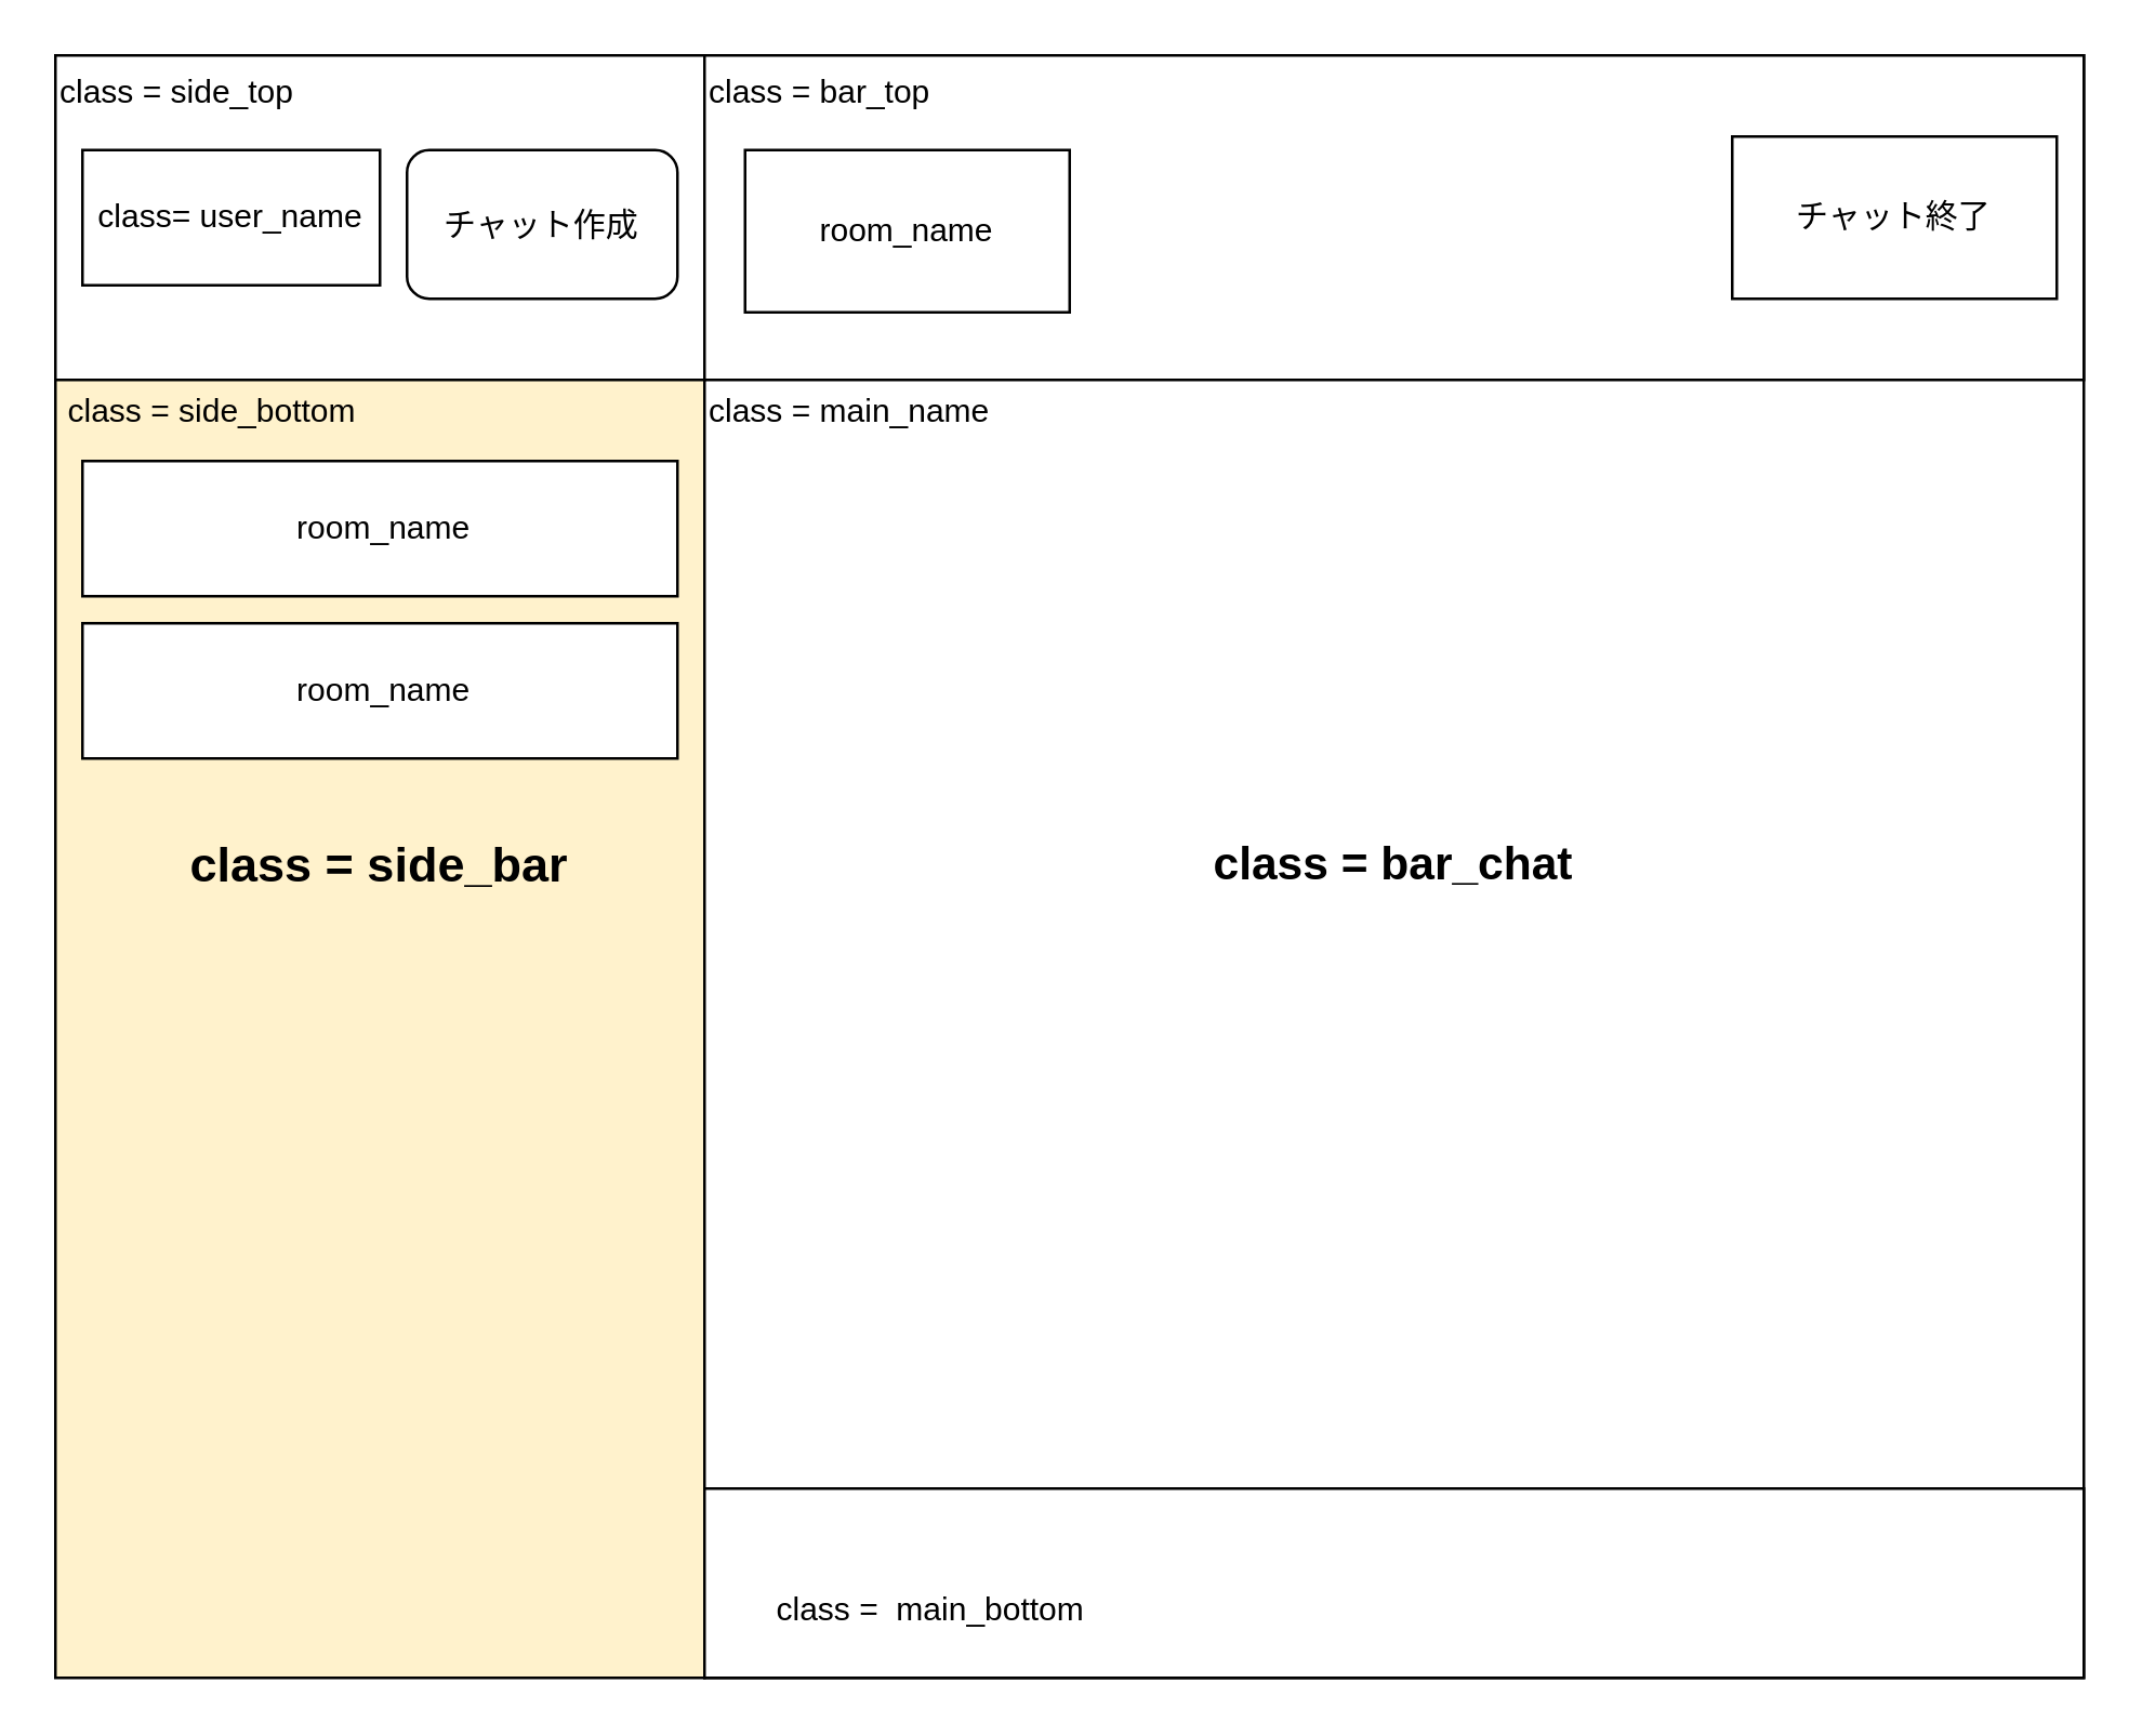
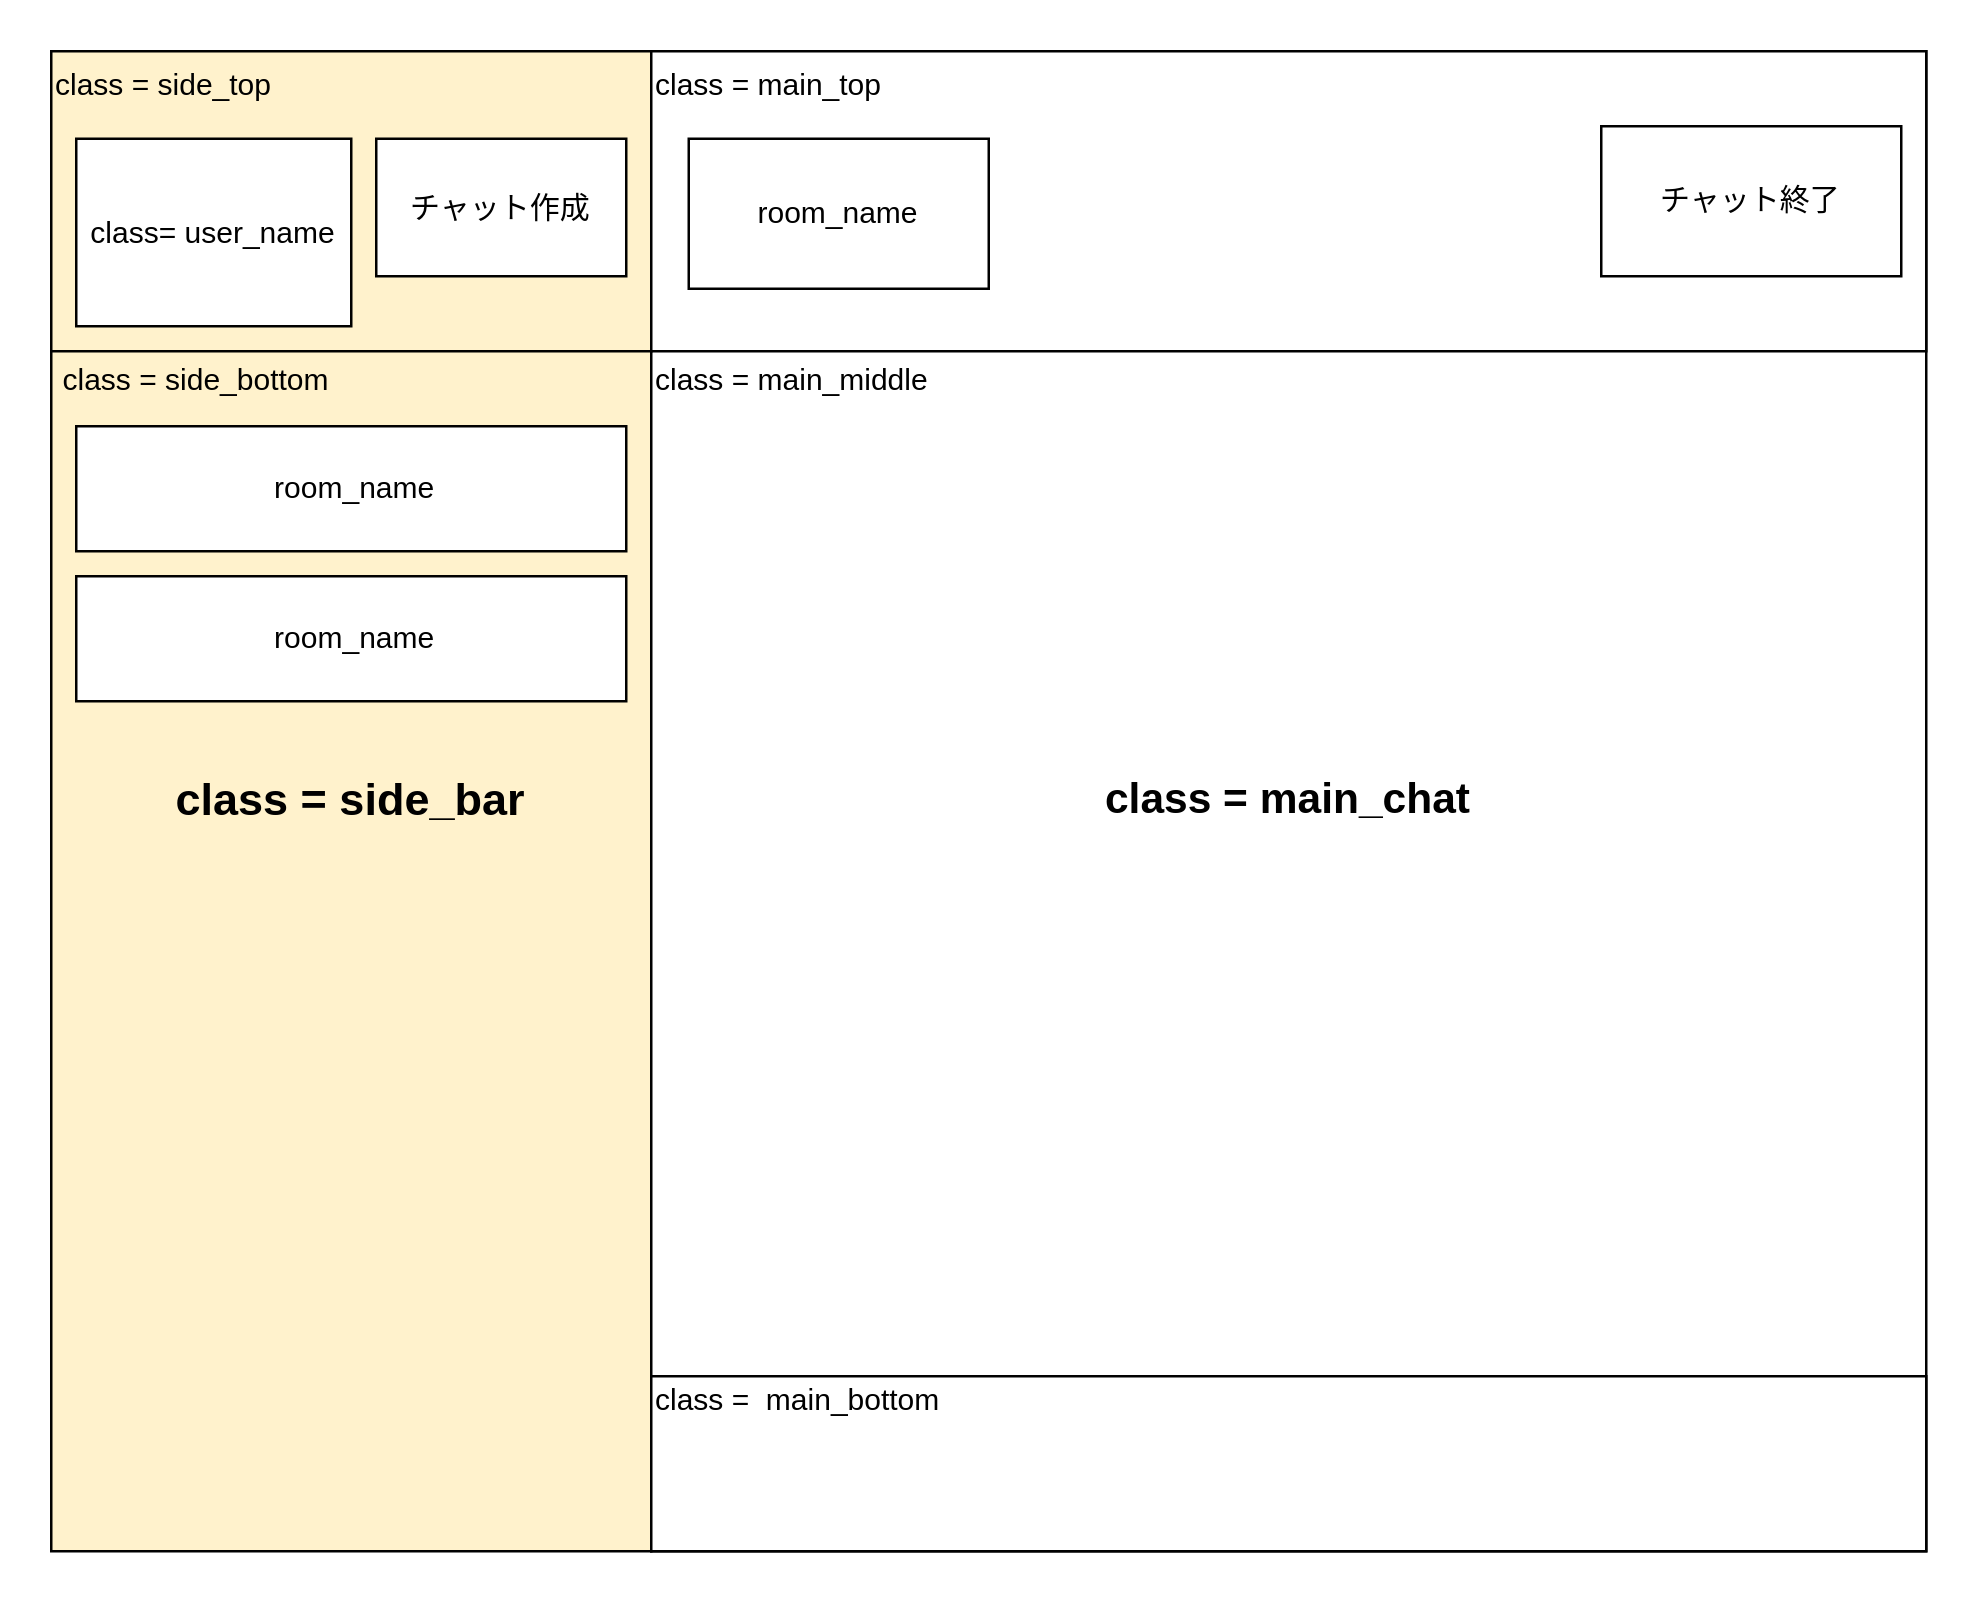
  <mxCell id="0" />
  <mxCell id="1" parent="0" />
  <mxCell id="2" value="class = side_bar" style="rounded=0;whiteSpace=wrap;html=1;align=center;fontStyle=1;fontSize=18;fillColor=#fff2cc;" vertex="1" parent="1"><mxGeometry x="20" y="20" width="240" height="600" as="geometry" /></mxCell>
- <mxCell id="3" value="class = bar_chat" style="rounded=0;whiteSpace=wrap;html=1;fontSize=17;fontStyle=1" vertex="1" parent="1"><mxGeometry x="260" y="20" width="510" height="600" as="geometry" /></mxCell>
- <mxCell id="4" value="class = side_top" style="rounded=0;whiteSpace=wrap;html=1;align=left;verticalAlign=top;" vertex="1" parent="1"><mxGeometry x="20" y="20" width="240" height="120" as="geometry" /></mxCell>
+ <mxCell id="3" value="class = main_chat" style="rounded=0;whiteSpace=wrap;html=1;fontSize=17;fontStyle=1" vertex="1" parent="1"><mxGeometry x="260" y="20" width="510" height="600" as="geometry" /></mxCell>
+ <mxCell id="4" value="class = side_top" style="rounded=0;whiteSpace=wrap;html=1;align=left;verticalAlign=top;fillColor=#fff2cc;" vertex="1" parent="1"><mxGeometry x="20" y="20" width="240" height="120" as="geometry" /></mxCell>
  <mxCell id="5" value="class = side_bottom" style="text;html=1;strokeColor=none;fillColor=none;align=left;verticalAlign=middle;whiteSpace=wrap;rounded=0;" vertex="1" parent="1"><mxGeometry x="23" y="142" width="150" height="20" as="geometry" /></mxCell>
- <mxCell id="6" value="class = bar_top" style="rounded=0;whiteSpace=wrap;html=1;fontSize=12;align=left;verticalAlign=top;" vertex="1" parent="1"><mxGeometry x="260" y="20" width="510" height="120" as="geometry" /></mxCell>
- <mxCell id="7" value="class = main_name" style="text;html=1;strokeColor=none;fillColor=none;align=left;verticalAlign=middle;whiteSpace=wrap;rounded=0;" vertex="1" parent="1"><mxGeometry x="260" y="142" width="150" height="20" as="geometry" /></mxCell>
- <mxCell id="8" value="class= user_name" style="rounded=0;whiteSpace=wrap;html=1;fontSize=12;align=center;" vertex="1" parent="1"><mxGeometry x="30" y="55" width="110" height="50" as="geometry" /></mxCell>
+ <mxCell id="6" value="class = main_top" style="rounded=0;whiteSpace=wrap;html=1;fontSize=12;align=left;verticalAlign=top;" vertex="1" parent="1"><mxGeometry x="260" y="20" width="510" height="120" as="geometry" /></mxCell>
+ <mxCell id="7" value="class = main_middle" style="text;html=1;strokeColor=none;fillColor=none;align=left;verticalAlign=middle;whiteSpace=wrap;rounded=0;" vertex="1" parent="1"><mxGeometry x="260" y="142" width="150" height="20" as="geometry" /></mxCell>
+ <mxCell id="8" value="class= user_name" style="rounded=0;whiteSpace=wrap;html=1;fontSize=12;align=center;" vertex="1" parent="1"><mxGeometry x="30" y="55" width="110" height="75" as="geometry" /></mxCell>
  <mxCell id="9" value="&amp;nbsp;room_name" style="rounded=0;whiteSpace=wrap;html=1;fontSize=12;align=center;" vertex="1" parent="1"><mxGeometry x="30" y="170" width="220" height="50" as="geometry" /></mxCell>
  <mxCell id="10" value="" style="rounded=0;whiteSpace=wrap;html=1;fontSize=12;align=center;" vertex="1" parent="1"><mxGeometry x="260" y="550" width="510" height="70" as="geometry" /></mxCell>
- <mxCell id="11" value="class =&amp;nbsp; main_bottom" style="text;html=1;strokeColor=none;fillColor=none;align=left;verticalAlign=middle;whiteSpace=wrap;rounded=0;" vertex="1" parent="1"><mxGeometry x="285" y="585" width="150" height="20" as="geometry" /></mxCell>
+ <mxCell id="11" value="class =&amp;nbsp; main_bottom" style="text;html=1;strokeColor=none;fillColor=none;align=left;verticalAlign=middle;whiteSpace=wrap;rounded=0;" vertex="1" parent="1"><mxGeometry x="260" y="550" width="150" height="20" as="geometry" /></mxCell>
  <mxCell id="12" value="チャット終了" style="rounded=0;whiteSpace=wrap;html=1;fontSize=12;align=center;" vertex="1" parent="1"><mxGeometry x="640" y="50" width="120" height="60" as="geometry" /></mxCell>
- <mxCell id="13" value="チャット作成" style="whiteSpace=wrap;html=1;fontSize=12;align=center;rounded=1;" vertex="1" parent="1"><mxGeometry x="150" y="55" width="100" height="55" as="geometry" /></mxCell>
+ <mxCell id="13" value="チャット作成" style="rounded=0;whiteSpace=wrap;html=1;fontSize=12;align=center;" vertex="1" parent="1"><mxGeometry x="150" y="55" width="100" height="55" as="geometry" /></mxCell>
  <mxCell id="14" value="room_name" style="rounded=0;whiteSpace=wrap;html=1;fontSize=12;align=center;" vertex="1" parent="1"><mxGeometry x="275" y="55" width="120" height="60" as="geometry" /></mxCell>
  <mxCell id="15" value="&amp;nbsp;room_name" style="rounded=0;whiteSpace=wrap;html=1;fontSize=12;align=center;" vertex="1" parent="1"><mxGeometry x="30" y="230" width="220" height="50" as="geometry" /></mxCell>
